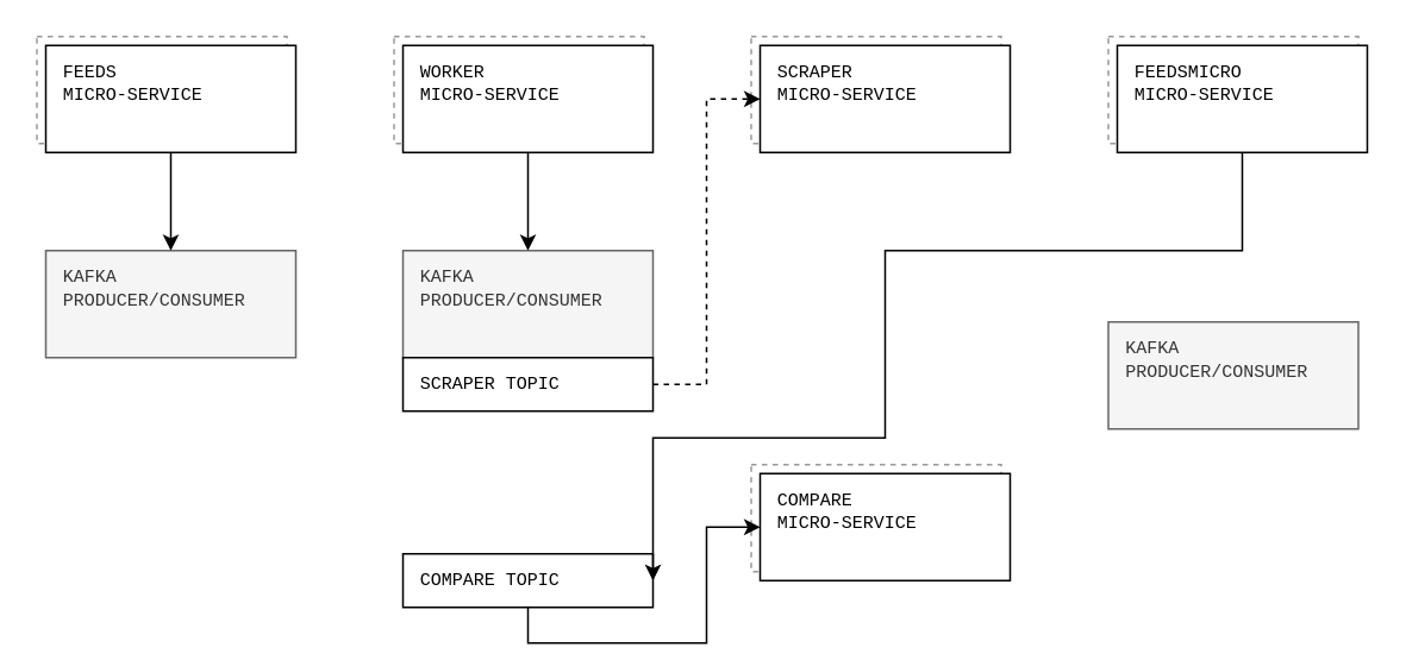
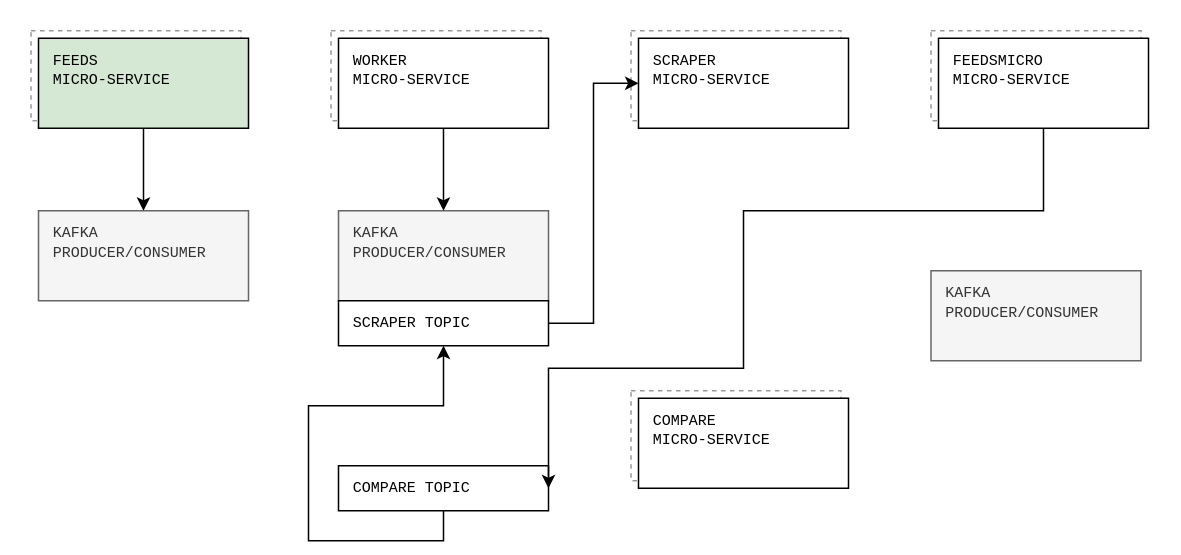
  <mxCell id="0" />
  <mxCell id="1" parent="0" />
  <mxCell id="2" value="" style="group" parent="1" vertex="1" connectable="0"><mxGeometry x="20" y="20" width="145" height="65" as="geometry" /></mxCell>
  <mxCell id="3" value="" style="rounded=0;whiteSpace=wrap;html=1;dashed=1;strokeColor=#999999;" parent="2" vertex="1"><mxGeometry width="140" height="60" as="geometry" /></mxCell>
- <mxCell id="4" value="&lt;font face=&quot;Courier New&quot; style=&quot;font-size: 10px;&quot;&gt;FEEDS&lt;br style=&quot;font-size: 10px;&quot;&gt;MICRO-SERVICE&lt;br style=&quot;font-size: 10px;&quot;&gt;&lt;/font&gt;" style="rounded=0;whiteSpace=wrap;html=1;labelPosition=center;verticalLabelPosition=middle;align=left;verticalAlign=top;horizontal=1;spacing=2;spacingTop=2;spacingLeft=8;fontSize=10;" parent="2" vertex="1"><mxGeometry x="5" y="5" width="140" height="60" as="geometry" /></mxCell>
+ <mxCell id="4" value="&lt;font face=&quot;Courier New&quot; style=&quot;font-size: 10px;&quot;&gt;FEEDS&lt;br style=&quot;font-size: 10px;&quot;&gt;MICRO-SERVICE&lt;br style=&quot;font-size: 10px;&quot;&gt;&lt;/font&gt;" style="rounded=0;whiteSpace=wrap;html=1;labelPosition=center;verticalLabelPosition=middle;align=left;verticalAlign=top;horizontal=1;spacing=2;spacingTop=2;spacingLeft=8;fontSize=10;fillColor=#d5e8d4;" parent="2" vertex="1"><mxGeometry x="5" y="5" width="140" height="60" as="geometry" /></mxCell>
  <mxCell id="5" value="&lt;font face=&quot;Courier New&quot; style=&quot;font-size: 10px;&quot;&gt;KAFKA&lt;br style=&quot;font-size: 10px;&quot;&gt;PRODUCER/CONSUMER&lt;br style=&quot;font-size: 10px;&quot;&gt;&lt;/font&gt;" style="rounded=0;whiteSpace=wrap;html=1;labelPosition=center;verticalLabelPosition=middle;align=left;verticalAlign=top;horizontal=1;spacing=2;spacingTop=2;spacingLeft=8;fontSize=10;fillColor=#f5f5f5;fontColor=#333333;strokeColor=#666666;" parent="1" vertex="1"><mxGeometry x="225" y="140" width="140" height="60" as="geometry" /></mxCell>
  <mxCell id="6" value="&lt;font face=&quot;Courier New&quot; style=&quot;font-size: 10px;&quot;&gt;SCRAPER TOPIC&lt;br style=&quot;font-size: 10px;&quot;&gt;&lt;/font&gt;" style="rounded=0;whiteSpace=wrap;html=1;labelPosition=center;verticalLabelPosition=middle;align=left;verticalAlign=top;horizontal=1;spacing=2;spacingTop=2;spacingLeft=8;fontSize=10;" parent="1" vertex="1"><mxGeometry x="225" y="200" width="140" height="30" as="geometry" /></mxCell>
  <mxCell id="7" value="" style="group" parent="1" vertex="1" connectable="0"><mxGeometry x="420" y="20" width="145" height="65" as="geometry" /></mxCell>
  <mxCell id="8" value="" style="rounded=0;whiteSpace=wrap;html=1;dashed=1;strokeColor=#999999;" parent="7" vertex="1"><mxGeometry width="140" height="60" as="geometry" /></mxCell>
  <mxCell id="9" value="&lt;font face=&quot;Courier New&quot; style=&quot;font-size: 10px;&quot;&gt;SCRAPER&lt;br style=&quot;font-size: 10px;&quot;&gt;MICRO-SERVICE&lt;br style=&quot;font-size: 10px;&quot;&gt;&lt;/font&gt;" style="rounded=0;whiteSpace=wrap;html=1;labelPosition=center;verticalLabelPosition=middle;align=left;verticalAlign=top;horizontal=1;spacing=2;spacingTop=2;spacingLeft=8;fontSize=10;" parent="7" vertex="1"><mxGeometry x="5" y="5" width="140" height="60" as="geometry" /></mxCell>
  <mxCell id="10" value="" style="group" parent="1" vertex="1" connectable="0"><mxGeometry x="620" y="20" width="145" height="65" as="geometry" /></mxCell>
  <mxCell id="11" value="" style="rounded=0;whiteSpace=wrap;html=1;dashed=1;strokeColor=#999999;" parent="10" vertex="1"><mxGeometry width="140" height="60" as="geometry" /></mxCell>
  <mxCell id="12" value="&lt;font face=&quot;Courier New&quot; style=&quot;font-size: 10px;&quot;&gt;FEEDSMICRO&lt;br style=&quot;font-size: 10px;&quot;&gt;MICRO-SERVICE&lt;br style=&quot;font-size: 10px;&quot;&gt;&lt;/font&gt;" style="rounded=0;whiteSpace=wrap;html=1;labelPosition=center;verticalLabelPosition=middle;align=left;verticalAlign=top;horizontal=1;spacing=2;spacingTop=2;spacingLeft=8;fontSize=10;" parent="10" vertex="1"><mxGeometry x="5" y="5" width="140" height="60" as="geometry" /></mxCell>
  <mxCell id="13" value="" style="group" parent="1" vertex="1" connectable="0"><mxGeometry x="420" y="260" width="145" height="65" as="geometry" /></mxCell>
  <mxCell id="14" value="" style="rounded=0;whiteSpace=wrap;html=1;dashed=1;strokeColor=#999999;" parent="13" vertex="1"><mxGeometry width="140" height="60" as="geometry" /></mxCell>
  <mxCell id="15" value="&lt;font face=&quot;Courier New&quot; style=&quot;font-size: 10px;&quot;&gt;COMPARE&lt;br style=&quot;font-size: 10px;&quot;&gt;MICRO-SERVICE&lt;br style=&quot;font-size: 10px;&quot;&gt;&lt;/font&gt;" style="rounded=0;whiteSpace=wrap;html=1;labelPosition=center;verticalLabelPosition=middle;align=left;verticalAlign=top;horizontal=1;spacing=2;spacingTop=2;spacingLeft=8;fontSize=10;" parent="13" vertex="1"><mxGeometry x="5" y="5" width="140" height="60" as="geometry" /></mxCell>
  <mxCell id="16" value="&lt;font face=&quot;Courier New&quot; style=&quot;font-size: 10px;&quot;&gt;KAFKA&lt;br style=&quot;font-size: 10px;&quot;&gt;PRODUCER/CONSUMER&lt;br style=&quot;font-size: 10px;&quot;&gt;&lt;/font&gt;" style="rounded=0;whiteSpace=wrap;html=1;labelPosition=center;verticalLabelPosition=middle;align=left;verticalAlign=top;horizontal=1;spacing=2;spacingTop=2;spacingLeft=8;fontSize=10;fillColor=#f5f5f5;fontColor=#333333;strokeColor=#666666;" parent="1" vertex="1"><mxGeometry x="25" y="140" width="140" height="60" as="geometry" /></mxCell>
  <mxCell id="17" value="&lt;font face=&quot;Courier New&quot; style=&quot;font-size: 10px;&quot;&gt;KAFKA&lt;br style=&quot;font-size: 10px;&quot;&gt;PRODUCER/CONSUMER&lt;br style=&quot;font-size: 10px;&quot;&gt;&lt;/font&gt;" style="rounded=0;whiteSpace=wrap;html=1;labelPosition=center;verticalLabelPosition=middle;align=left;verticalAlign=top;horizontal=1;spacing=2;spacingTop=2;spacingLeft=8;fontSize=10;fillColor=#f5f5f5;fontColor=#333333;strokeColor=#666666;" parent="1" vertex="1"><mxGeometry x="620" y="180" width="140" height="60" as="geometry" /></mxCell>
- <mxCell id="18" style="edgeStyle=orthogonalEdgeStyle;rounded=0;orthogonalLoop=1;jettySize=auto;html=1;entryX=0;entryY=0.5;entryDx=0;entryDy=0;startArrow=none;startFill=0;endArrow=classic;endFill=1;exitX=0.5;exitY=1;exitDx=0;exitDy=0;" parent="1" source="19" target="15" edge="1"><mxGeometry relative="1" as="geometry" /></mxCell>
+ <mxCell id="18" style="edgeStyle=orthogonalEdgeStyle;rounded=0;orthogonalLoop=1;jettySize=auto;html=1;startArrow=none;startFill=0;endArrow=classic;endFill=1;exitX=0.5;exitY=1;exitDx=0;exitDy=0;" parent="1" source="19" target="6" edge="1"><mxGeometry relative="1" as="geometry" /></mxCell>
  <mxCell id="19" value="&lt;font face=&quot;Courier New&quot; style=&quot;font-size: 10px;&quot;&gt;COMPARE TOPIC&lt;br style=&quot;font-size: 10px;&quot;&gt;&lt;/font&gt;" style="rounded=0;whiteSpace=wrap;html=1;labelPosition=center;verticalLabelPosition=middle;align=left;verticalAlign=top;horizontal=1;spacing=2;spacingTop=2;spacingLeft=8;fontSize=10;" parent="1" vertex="1"><mxGeometry x="225" y="310" width="140" height="30" as="geometry" /></mxCell>
  <mxCell id="20" value="" style="group" parent="1" vertex="1" connectable="0"><mxGeometry x="220" y="20" width="145" height="65" as="geometry" /></mxCell>
  <mxCell id="21" value="" style="rounded=0;whiteSpace=wrap;html=1;dashed=1;strokeColor=#999999;" parent="20" vertex="1"><mxGeometry width="140" height="60" as="geometry" /></mxCell>
  <mxCell id="22" value="&lt;font face=&quot;Courier New&quot; style=&quot;font-size: 10px;&quot;&gt;WORKER&lt;br style=&quot;font-size: 10px;&quot;&gt;MICRO-SERVICE&lt;br style=&quot;font-size: 10px;&quot;&gt;&lt;/font&gt;" style="rounded=0;whiteSpace=wrap;html=1;labelPosition=center;verticalLabelPosition=middle;align=left;verticalAlign=top;horizontal=1;spacing=2;spacingTop=2;spacingLeft=8;fontSize=10;" parent="20" vertex="1"><mxGeometry x="5" y="5" width="140" height="60" as="geometry" /></mxCell>
  <mxCell id="23" style="edgeStyle=orthogonalEdgeStyle;rounded=0;orthogonalLoop=1;jettySize=auto;html=1;entryX=0.5;entryY=0;entryDx=0;entryDy=0;startArrow=none;startFill=0;endArrow=classic;endFill=1;" parent="1" source="4" target="16" edge="1"><mxGeometry relative="1" as="geometry" /></mxCell>
  <mxCell id="24" style="edgeStyle=orthogonalEdgeStyle;rounded=0;orthogonalLoop=1;jettySize=auto;html=1;entryX=0.5;entryY=0;entryDx=0;entryDy=0;startArrow=none;startFill=0;endArrow=classic;endFill=1;" parent="1" source="22" target="5" edge="1"><mxGeometry relative="1" as="geometry" /></mxCell>
  <mxCell id="25" style="edgeStyle=orthogonalEdgeStyle;rounded=0;orthogonalLoop=1;jettySize=auto;html=1;entryX=1;entryY=0.5;entryDx=0;entryDy=0;startArrow=none;startFill=0;endArrow=classic;endFill=1;" parent="1" source="12" target="19" edge="1"><mxGeometry relative="1" as="geometry"><mxPoint x="695" y="140" as="targetPoint" /><Array as="points"><mxPoint x="695" y="140" /><mxPoint x="495" y="140" /><mxPoint x="495" y="245" /></Array></mxGeometry></mxCell>
- <mxCell id="26" style="edgeStyle=orthogonalEdgeStyle;rounded=0;orthogonalLoop=1;jettySize=auto;html=1;entryX=0;entryY=0.5;entryDx=0;entryDy=0;startArrow=none;startFill=0;endArrow=classic;endFill=1;exitX=1;exitY=0.5;exitDx=0;exitDy=0;dashed=1;" parent="1" source="6" target="9" edge="1"><mxGeometry relative="1" as="geometry" /></mxCell>
+ <mxCell id="26" style="edgeStyle=orthogonalEdgeStyle;rounded=0;orthogonalLoop=1;jettySize=auto;html=1;entryX=0;entryY=0.5;entryDx=0;entryDy=0;startArrow=none;startFill=0;endArrow=classic;endFill=1;exitX=1;exitY=0.5;exitDx=0;exitDy=0;" parent="1" source="6" target="9" edge="1"><mxGeometry relative="1" as="geometry" /></mxCell>
